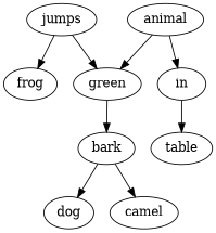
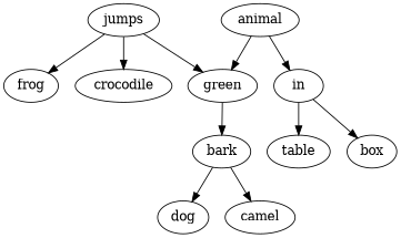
  digraph {
    n1 [label=frog]
    n2 [label=jumps]
+   n3 [label=crocodile]
    n4 [label=green]
    n5 [label=bark]
    n6 [label=dog]
    n7 [label=camel]
    n8 [label=animal]
    n9 [label=in]
    n10 [label=table]
+   n11 [label=box]
    n2 -> n1
+   n2 -> n3
    n2 -> n4
    n4 -> n5
    n5 -> n6
    n5 -> n7
    n8 -> n4
    n8 -> n9
    n9 -> n10
+   n9 -> n11
  }
